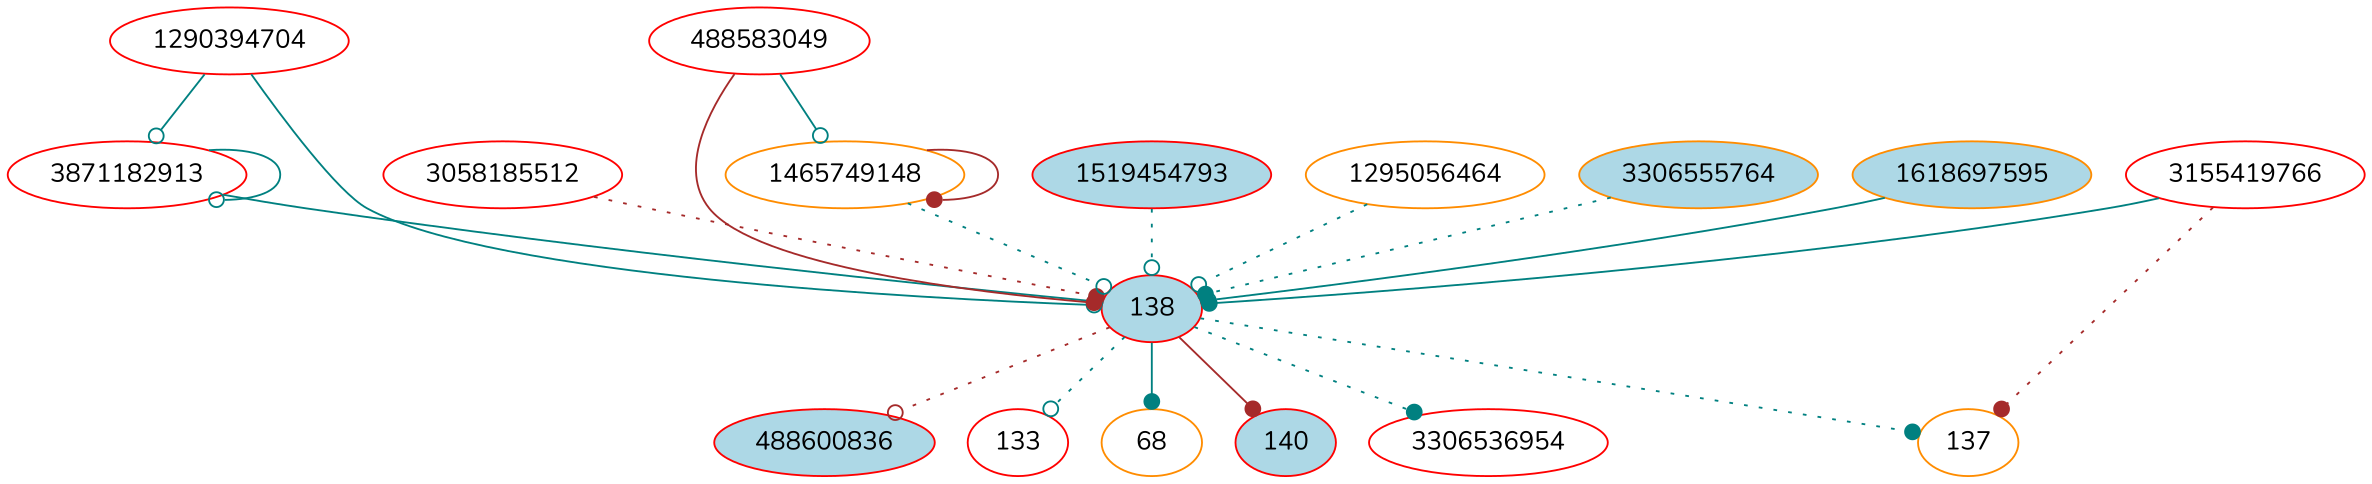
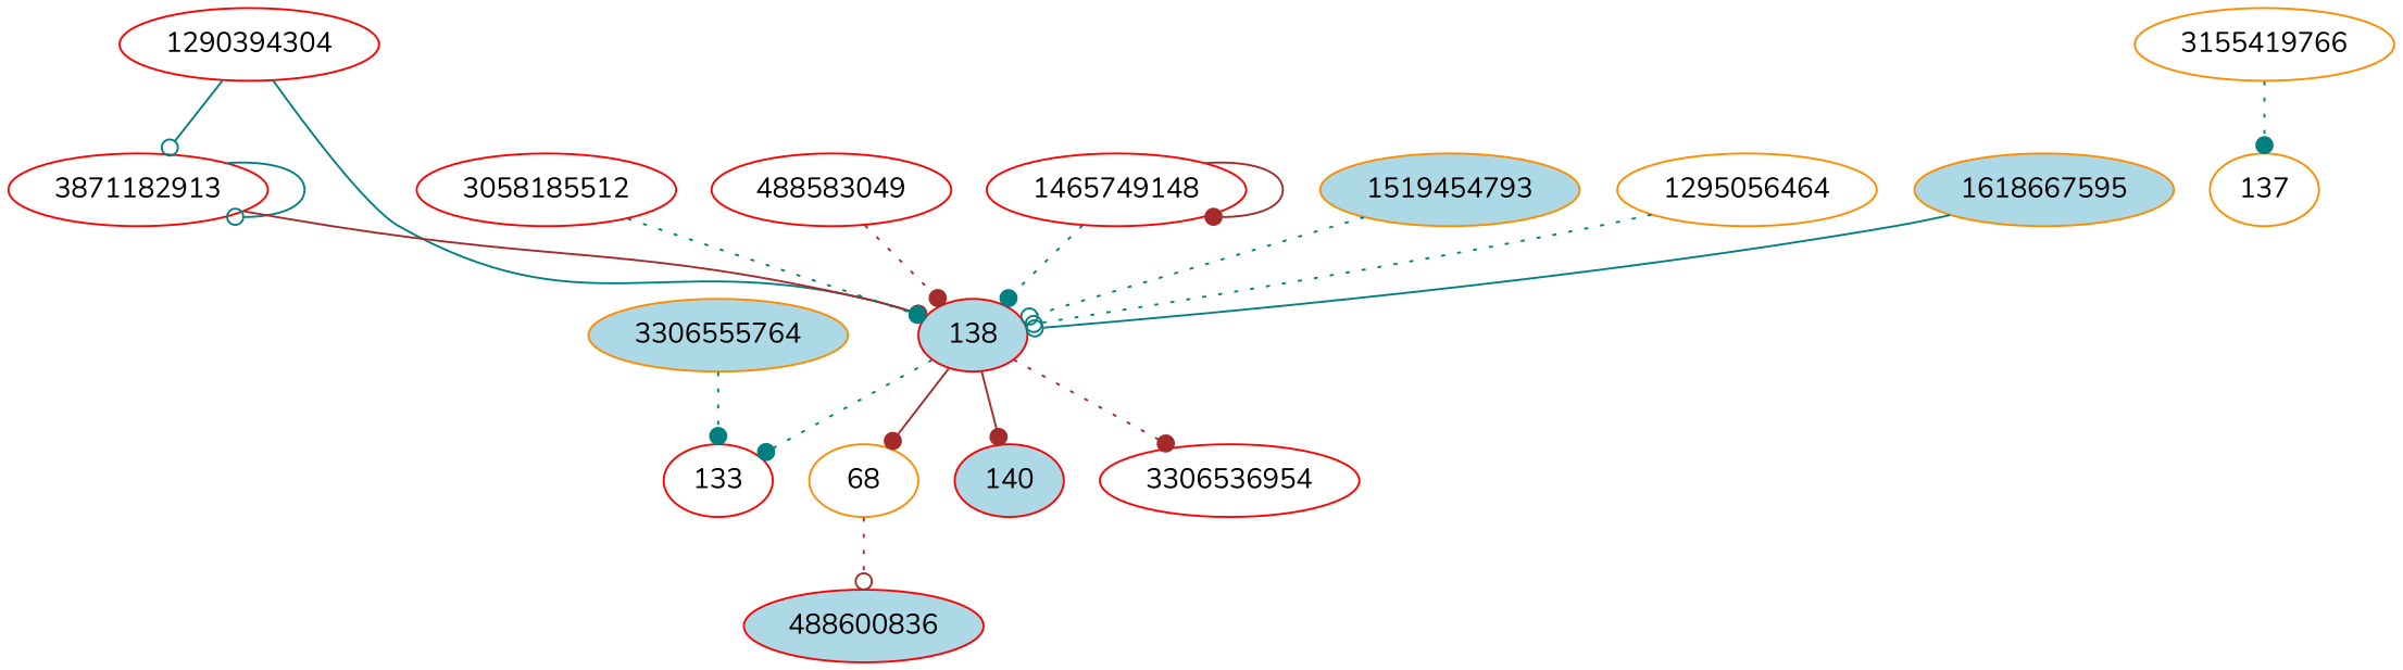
  digraph {
    fontname=Nunito
    node [color=red fillcolor=white fontname=Nunito style=filled]
    edge [arrowhead=dot color=teal fontname=Nunito style=solid]
-   1290394304 [label=1290394704]
+   1290394304
    3871182913
    138 [fillcolor=lightblue]
    488600836 [fillcolor=lightblue]
    133
    68 [color=darkorange]
    137 [color=darkorange]
    140 [fillcolor=lightblue]
    3306536954
    3058185512
    488583049
-   1465749148 [color=darkorange]
-   1519454793 [fillcolor=lightblue]
+   1465749148
+   1519454793 [color=darkorange fillcolor=lightblue]
    1295056464 [color=darkorange]
    3306555764 [color=darkorange fillcolor=lightblue]
-   3155419766
-   1618697595 [color=darkorange fillcolor=lightblue]
+   3155419766 [color=darkorange]
+   1618697595 [color=darkorange fillcolor=lightblue label=1618667595]
    1290394304 -> 3871182913 [arrowhead=odot]
    1290394304 -> 138 [arrowhead=odot]
    3871182913 -> 3871182913 [arrowhead=odot]
-   3871182913 -> 138
-   138 -> 488600836 [arrowhead=odot color=brown style=dotted]
-   138 -> 133 [arrowhead=odot style=dotted]
-   138 -> 68
-   138 -> 137 [style=dotted]
+   3871182913 -> 138 [color=brown]
+   68 -> 488600836 [arrowhead=odot color=brown style=dotted]
+   138 -> 133 [style=dotted]
+   138 -> 68 [color=brown]
    138 -> 140 [color=brown]
-   138 -> 3306536954 [style=dotted]
-   3058185512 -> 138 [color=brown style=dotted]
-   488583049 -> 138 [color=brown]
-   488583049 -> 1465749148 [arrowhead=odot]
-   1465749148 -> 138 [arrowhead=odot style=dotted]
+   138 -> 3306536954 [color=brown style=dotted]
+   3058185512 -> 138 [style=dotted]
+   488583049 -> 138 [color=brown style=dotted]
+   1465749148 -> 138 [style=dotted]
    1465749148 -> 1465749148 [color=brown]
    1519454793 -> 138 [arrowhead=odot style=dotted]
    1295056464 -> 138 [arrowhead=odot style=dotted]
-   3306555764 -> 138 [style=dotted]
-   3155419766 -> 138
-   3155419766 -> 137 [color=brown style=dotted]
+   3306555764 -> 133 [style=dotted]
+   3155419766 -> 137 [style=dotted]
    1618697595 -> 138 [arrowhead=odot]
  }
